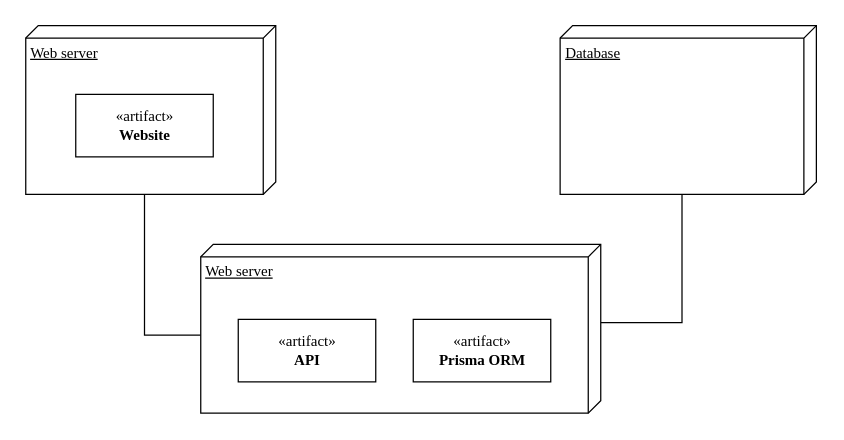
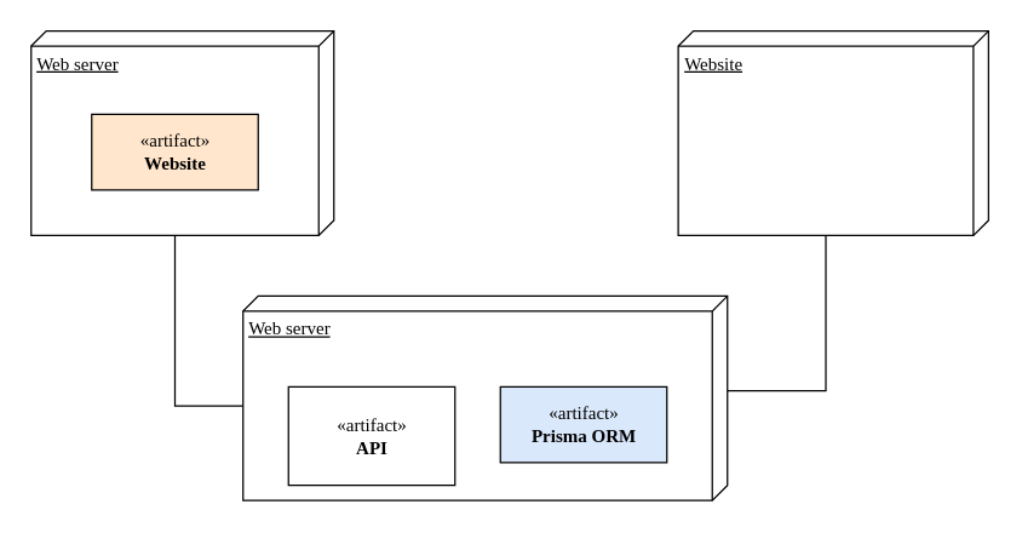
  <mxCell id="0" />
  <mxCell id="1" parent="0" />
  <mxCell id="2" style="edgeStyle=orthogonalEdgeStyle;rounded=0;orthogonalLoop=1;jettySize=auto;html=1;exitX=0;exitY=0;exitDx=135;exitDy=105;exitPerimeter=0;entryX=0;entryY=0;entryDx=72.5;entryDy=320;entryPerimeter=0;endArrow=none;endFill=0;" edge="1" parent="1" source="3" target="7"><mxGeometry relative="1" as="geometry" /></mxCell>
  <mxCell id="3" value="Web server" style="verticalAlign=top;align=left;spacingTop=8;spacingLeft=2;spacingRight=12;shape=cube;size=10;direction=south;fontStyle=4;html=1;rounded=0;shadow=0;comic=0;labelBackgroundColor=none;strokeWidth=1;fontFamily=Verdana;fontSize=12" vertex="1" parent="1"><mxGeometry x="20" y="20" width="200" height="135" as="geometry" /></mxCell>
  <mxCell id="4" style="edgeStyle=orthogonalEdgeStyle;rounded=0;orthogonalLoop=1;jettySize=auto;html=1;exitX=0;exitY=0;exitDx=135;exitDy=107.5;exitPerimeter=0;entryX=0;entryY=0;entryDx=62.5;entryDy=0;entryPerimeter=0;endArrow=none;endFill=0;" edge="1" parent="1" source="5" target="7"><mxGeometry relative="1" as="geometry" /></mxCell>
- <mxCell id="5" value="Database" style="verticalAlign=top;align=left;spacingTop=8;spacingLeft=2;spacingRight=12;shape=cube;size=10;direction=south;fontStyle=4;html=1;rounded=0;shadow=0;comic=0;labelBackgroundColor=none;strokeWidth=1;fontFamily=Verdana;fontSize=12" vertex="1" parent="1"><mxGeometry x="447.5" y="20" width="205" height="135" as="geometry" /></mxCell>
- <mxCell id="6" value="«artifact»&lt;br&gt;&lt;b&gt;Website&lt;/b&gt;" style="html=1;rounded=0;shadow=0;comic=0;labelBackgroundColor=none;strokeWidth=1;fontFamily=Verdana;fontSize=12;align=center;" vertex="1" parent="1"><mxGeometry x="60" y="75" width="110" height="50" as="geometry" /></mxCell>
+ <mxCell id="5" value="Website" style="verticalAlign=top;align=left;spacingTop=8;spacingLeft=2;spacingRight=12;shape=cube;size=10;direction=south;fontStyle=4;html=1;rounded=0;shadow=0;comic=0;labelBackgroundColor=none;strokeWidth=1;fontFamily=Verdana;fontSize=12" vertex="1" parent="1"><mxGeometry x="447.5" y="20" width="205" height="135" as="geometry" /></mxCell>
+ <mxCell id="6" value="«artifact»&lt;br&gt;&lt;b&gt;Website&lt;/b&gt;" style="html=1;rounded=0;shadow=0;comic=0;labelBackgroundColor=none;strokeWidth=1;fontFamily=Verdana;fontSize=12;align=center;fillColor=#ffe6cc;" vertex="1" parent="1"><mxGeometry x="60" y="75" width="110" height="50" as="geometry" /></mxCell>
  <mxCell id="7" value="Web server" style="verticalAlign=top;align=left;spacingTop=8;spacingLeft=2;spacingRight=12;shape=cube;size=10;direction=south;fontStyle=4;html=1;rounded=0;shadow=0;comic=0;labelBackgroundColor=none;strokeWidth=1;fontFamily=Verdana;fontSize=12" vertex="1" parent="1"><mxGeometry x="160" y="195" width="320" height="135" as="geometry" /></mxCell>
- <mxCell id="8" value="«artifact»&lt;br&gt;&lt;b&gt;API&lt;/b&gt;" style="html=1;rounded=0;shadow=0;comic=0;labelBackgroundColor=none;strokeWidth=1;fontFamily=Verdana;fontSize=12;align=center;" vertex="1" parent="1"><mxGeometry x="190" y="255" width="110" height="50" as="geometry" /></mxCell>
- <mxCell id="9" value="«artifact»&lt;br&gt;&lt;b&gt;Prisma ORM&lt;/b&gt;" style="html=1;rounded=0;shadow=0;comic=0;labelBackgroundColor=none;strokeWidth=1;fontFamily=Verdana;fontSize=12;align=center;" vertex="1" parent="1"><mxGeometry x="330" y="255" width="110" height="50" as="geometry" /></mxCell>
+ <mxCell id="8" value="«artifact»&lt;br&gt;&lt;b&gt;API&lt;/b&gt;" style="html=1;rounded=0;shadow=0;comic=0;labelBackgroundColor=none;strokeWidth=1;fontFamily=Verdana;fontSize=12;align=center;" vertex="1" parent="1"><mxGeometry x="190" y="255" width="110" height="65" as="geometry" /></mxCell>
+ <mxCell id="9" value="«artifact»&lt;br&gt;&lt;b&gt;Prisma ORM&lt;/b&gt;" style="html=1;rounded=0;shadow=0;comic=0;labelBackgroundColor=none;strokeWidth=1;fontFamily=Verdana;fontSize=12;align=center;fillColor=#dae8fc;" vertex="1" parent="1"><mxGeometry x="330" y="255" width="110" height="50" as="geometry" /></mxCell>
